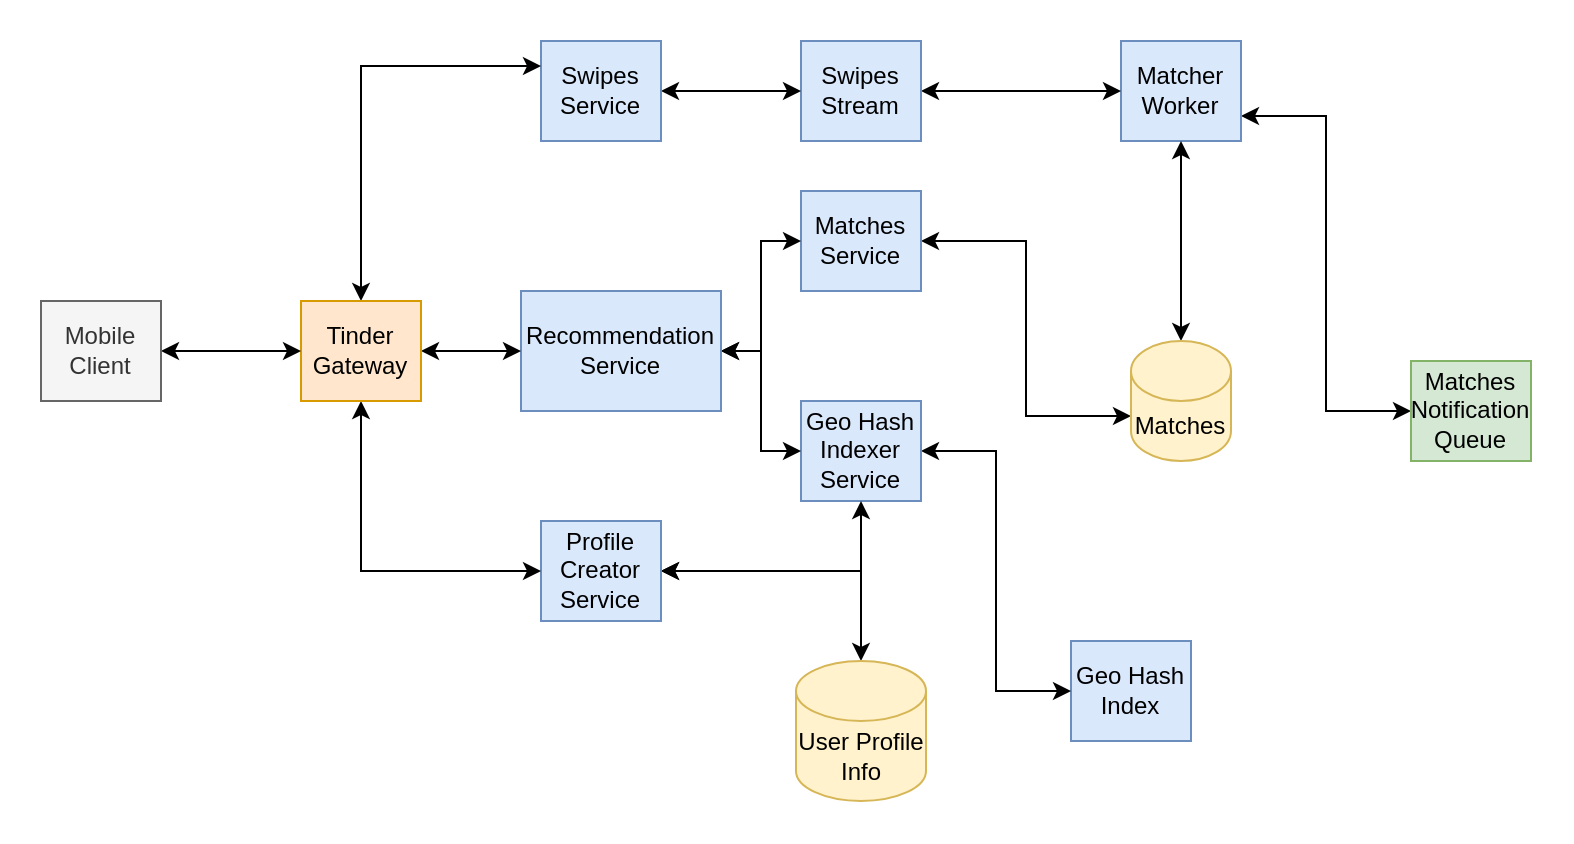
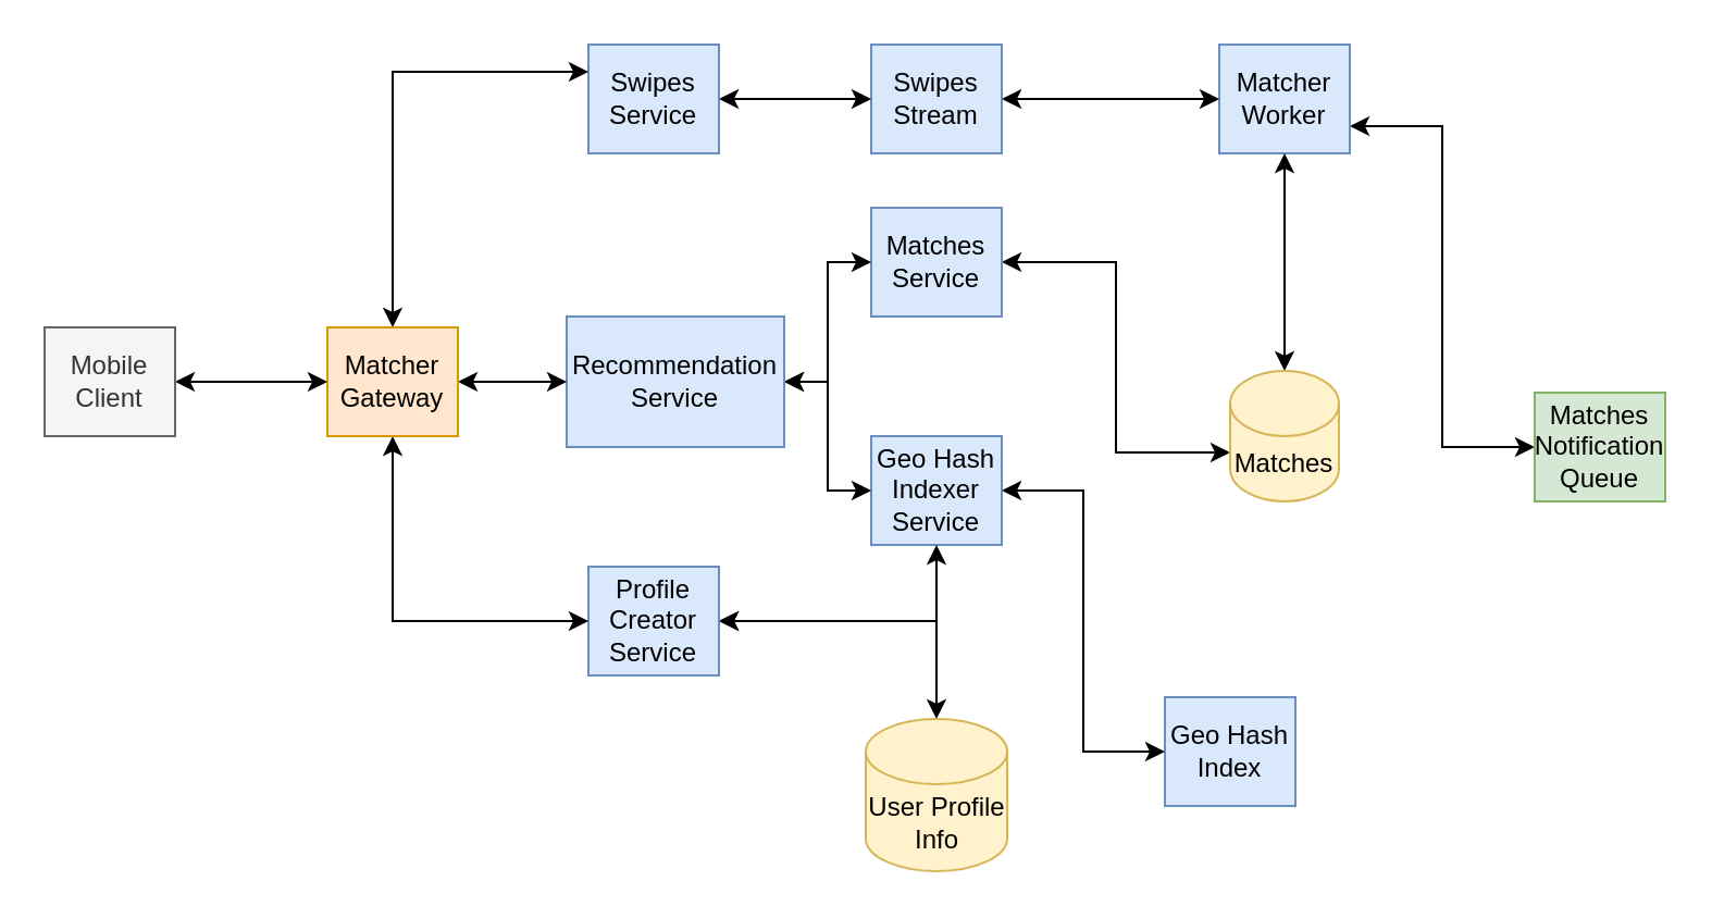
  <mxCell id="0" />
  <mxCell id="1" parent="0" />
  <mxCell id="2" style="edgeStyle=orthogonalEdgeStyle;rounded=0;orthogonalLoop=1;jettySize=auto;html=1;entryX=1;entryY=0.75;entryDx=0;entryDy=0;startArrow=classic;startFill=1;" edge="1" parent="1" source="3" target="5"><mxGeometry relative="1" as="geometry" /></mxCell>
  <mxCell id="3" value="Matches Notification Queue" style="rounded=0;whiteSpace=wrap;html=1;fillColor=#d5e8d4;strokeColor=#82b366;" vertex="1" parent="1"><mxGeometry x="705" y="180" width="60" height="50" as="geometry" /></mxCell>
  <mxCell id="4" value="Geo Hash Index" style="rounded=0;whiteSpace=wrap;html=1;fillColor=#dae8fc;strokeColor=#6c8ebf;" vertex="1" parent="1"><mxGeometry x="535" y="320" width="60" height="50" as="geometry" /></mxCell>
  <mxCell id="5" value="Matcher Worker" style="rounded=0;whiteSpace=wrap;html=1;fillColor=#dae8fc;strokeColor=#6c8ebf;" vertex="1" parent="1"><mxGeometry x="560" y="20" width="60" height="50" as="geometry" /></mxCell>
  <mxCell id="6" style="edgeStyle=orthogonalEdgeStyle;rounded=0;orthogonalLoop=1;jettySize=auto;html=1;entryX=0;entryY=0.5;entryDx=0;entryDy=0;startArrow=classic;startFill=1;" edge="1" parent="1" source="7" target="4"><mxGeometry relative="1" as="geometry" /></mxCell>
  <mxCell id="7" value="Geo Hash Indexer Service" style="rounded=0;whiteSpace=wrap;html=1;fillColor=#dae8fc;strokeColor=#6c8ebf;" vertex="1" parent="1"><mxGeometry x="400" y="200" width="60" height="50" as="geometry" /></mxCell>
  <mxCell id="8" style="edgeStyle=orthogonalEdgeStyle;rounded=0;orthogonalLoop=1;jettySize=auto;html=1;entryX=0;entryY=0;entryDx=0;entryDy=37.5;entryPerimeter=0;startArrow=classic;startFill=1;" edge="1" parent="1" source="9" target="27"><mxGeometry relative="1" as="geometry" /></mxCell>
  <mxCell id="9" value="Matches Service" style="rounded=0;whiteSpace=wrap;html=1;fillColor=#dae8fc;strokeColor=#6c8ebf;" vertex="1" parent="1"><mxGeometry x="400" y="95" width="60" height="50" as="geometry" /></mxCell>
  <mxCell id="10" value="" style="edgeStyle=orthogonalEdgeStyle;rounded=0;orthogonalLoop=1;jettySize=auto;html=1;startArrow=classic;startFill=1;" edge="1" parent="1" source="11" target="5"><mxGeometry relative="1" as="geometry" /></mxCell>
  <mxCell id="11" value="Swipes Stream" style="rounded=0;whiteSpace=wrap;html=1;fillColor=#dae8fc;strokeColor=#6c8ebf;" vertex="1" parent="1"><mxGeometry x="400" y="20" width="60" height="50" as="geometry" /></mxCell>
  <mxCell id="12" value="" style="edgeStyle=orthogonalEdgeStyle;rounded=0;orthogonalLoop=1;jettySize=auto;html=1;startArrow=classic;startFill=1;" edge="1" parent="1" source="14" target="28"><mxGeometry relative="1" as="geometry" /></mxCell>
  <mxCell id="13" style="edgeStyle=orthogonalEdgeStyle;rounded=0;orthogonalLoop=1;jettySize=auto;html=1;startArrow=classic;startFill=1;" edge="1" parent="1" source="14" target="7"><mxGeometry relative="1" as="geometry" /></mxCell>
  <mxCell id="14" value="Profile Creator Service" style="rounded=0;whiteSpace=wrap;html=1;fillColor=#dae8fc;strokeColor=#6c8ebf;" vertex="1" parent="1"><mxGeometry x="270" y="260" width="60" height="50" as="geometry" /></mxCell>
  <mxCell id="15" value="" style="edgeStyle=orthogonalEdgeStyle;rounded=0;orthogonalLoop=1;jettySize=auto;html=1;startArrow=classic;startFill=1;" edge="1" parent="1" source="17" target="9"><mxGeometry relative="1" as="geometry" /></mxCell>
  <mxCell id="16" value="" style="edgeStyle=orthogonalEdgeStyle;rounded=0;orthogonalLoop=1;jettySize=auto;html=1;startArrow=classic;startFill=1;entryX=0;entryY=0.5;entryDx=0;entryDy=0;" edge="1" parent="1" source="17" target="7"><mxGeometry relative="1" as="geometry" /></mxCell>
  <mxCell id="17" value="Recommendation Service" style="rounded=0;whiteSpace=wrap;html=1;fillColor=#dae8fc;strokeColor=#6c8ebf;" vertex="1" parent="1"><mxGeometry x="260" y="145" width="100" height="60" as="geometry" /></mxCell>
  <mxCell id="18" value="" style="edgeStyle=orthogonalEdgeStyle;rounded=0;orthogonalLoop=1;jettySize=auto;html=1;startArrow=classic;startFill=1;" edge="1" parent="1" source="19" target="11"><mxGeometry relative="1" as="geometry" /></mxCell>
  <mxCell id="19" value="Swipes Service" style="rounded=0;whiteSpace=wrap;html=1;fillColor=#dae8fc;strokeColor=#6c8ebf;" vertex="1" parent="1"><mxGeometry x="270" y="20" width="60" height="50" as="geometry" /></mxCell>
  <mxCell id="20" value="" style="edgeStyle=orthogonalEdgeStyle;rounded=0;orthogonalLoop=1;jettySize=auto;html=1;startArrow=classic;startFill=1;" edge="1" parent="1" source="23" target="17"><mxGeometry relative="1" as="geometry" /></mxCell>
  <mxCell id="21" style="edgeStyle=orthogonalEdgeStyle;rounded=0;orthogonalLoop=1;jettySize=auto;html=1;entryX=0;entryY=0.5;entryDx=0;entryDy=0;startArrow=classic;startFill=1;exitX=0.5;exitY=1;exitDx=0;exitDy=0;" edge="1" parent="1" source="23" target="14"><mxGeometry relative="1" as="geometry" /></mxCell>
  <mxCell id="22" style="edgeStyle=orthogonalEdgeStyle;rounded=0;orthogonalLoop=1;jettySize=auto;html=1;entryX=0;entryY=0.25;entryDx=0;entryDy=0;startArrow=classic;startFill=1;exitX=0.5;exitY=0;exitDx=0;exitDy=0;" edge="1" parent="1" source="23" target="19"><mxGeometry relative="1" as="geometry" /></mxCell>
- <mxCell id="23" value="Tinder Gateway" style="rounded=0;whiteSpace=wrap;html=1;fillColor=#ffe6cc;strokeColor=#d79b00;" vertex="1" parent="1"><mxGeometry x="150" y="150" width="60" height="50" as="geometry" /></mxCell>
+ <mxCell id="23" value="Matcher Gateway" style="rounded=0;whiteSpace=wrap;html=1;fillColor=#ffe6cc;strokeColor=#d79b00;" vertex="1" parent="1"><mxGeometry x="150" y="150" width="60" height="50" as="geometry" /></mxCell>
  <mxCell id="24" value="" style="edgeStyle=orthogonalEdgeStyle;rounded=0;orthogonalLoop=1;jettySize=auto;html=1;startArrow=classic;startFill=1;" edge="1" parent="1" source="25" target="23"><mxGeometry relative="1" as="geometry" /></mxCell>
  <mxCell id="25" value="Mobile Client" style="rounded=0;whiteSpace=wrap;html=1;fillColor=#f5f5f5;fontColor=#333333;strokeColor=#666666;" vertex="1" parent="1"><mxGeometry x="20" y="150" width="60" height="50" as="geometry" /></mxCell>
  <mxCell id="26" style="edgeStyle=orthogonalEdgeStyle;rounded=0;orthogonalLoop=1;jettySize=auto;html=1;entryX=0.5;entryY=1;entryDx=0;entryDy=0;startArrow=classic;startFill=1;" edge="1" parent="1" source="27" target="5"><mxGeometry relative="1" as="geometry" /></mxCell>
  <mxCell id="27" value="Matches" style="shape=cylinder3;whiteSpace=wrap;html=1;boundedLbl=1;backgroundOutline=1;size=15;fillColor=#fff2cc;strokeColor=#d6b656;" vertex="1" parent="1"><mxGeometry x="565" y="170" width="50" height="60" as="geometry" /></mxCell>
  <mxCell id="28" value="User Profile Info" style="shape=cylinder3;whiteSpace=wrap;html=1;boundedLbl=1;backgroundOutline=1;size=15;fillColor=#fff2cc;strokeColor=#d6b656;" vertex="1" parent="1"><mxGeometry x="397.5" y="330" width="65" height="70" as="geometry" /></mxCell>
